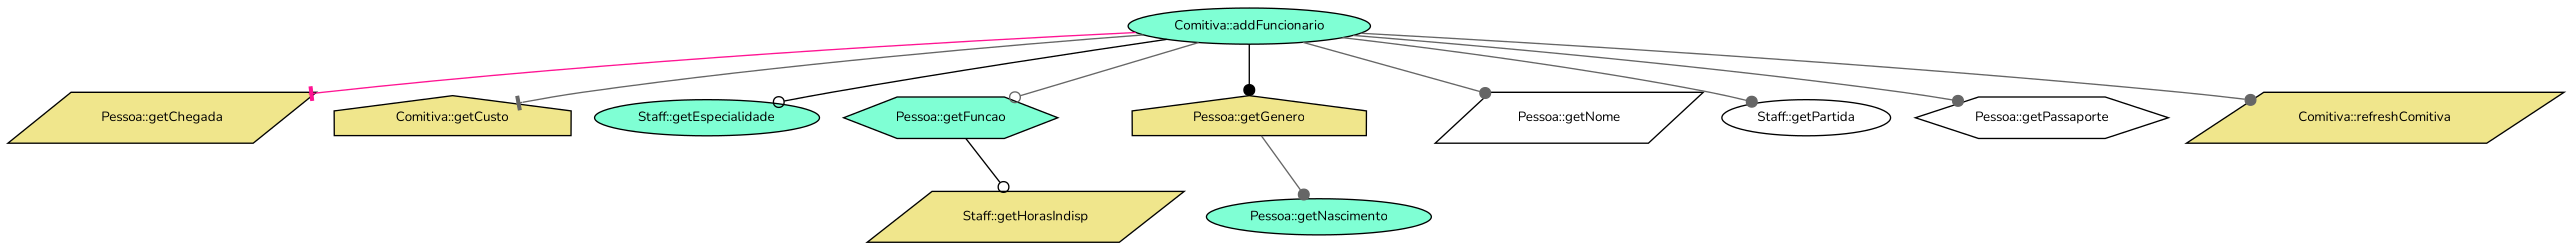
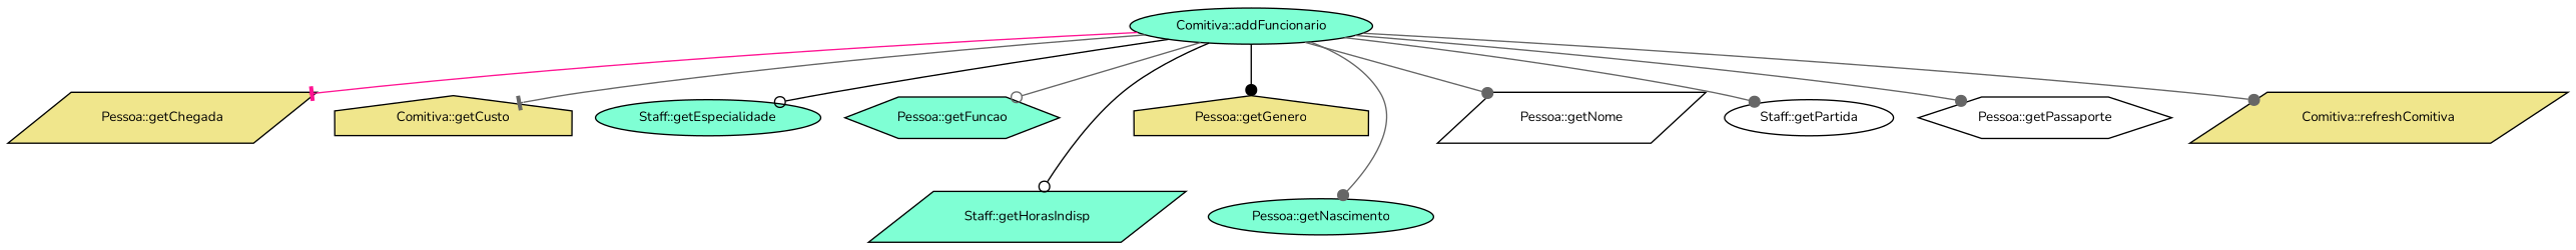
  digraph {
    fontname=Nunito
    rankdir=TB
    node [color=black fillcolor=aquamarine fontname=Nunito fontsize=10 shape=ellipse style=filled]
    edge [arrowhead=dot color=gray40 fontname=Nunito fontsize=10 labelfontname=Helvetica labelfontsize=10 style=solid]
    n1 [fontcolor=black height=0.2 label="Comitiva::addFuncionario" width=0.4]
    n2 [fillcolor=khaki height=0.2 label="Pessoa::getChegada" shape=parallelogram width=0.4]
    n3 [fillcolor=khaki height=0.2 label="Comitiva::getCusto" shape=house width=0.4]
    n4 [height=0.2 label="Staff::getEspecialidade" width=0.4]
    n5 [height=0.2 label="Pessoa::getFuncao" shape=hexagon width=0.4]
    n6 [fillcolor=khaki height=0.2 label="Pessoa::getGenero" shape=house width=0.4]
-   n7 [fillcolor=khaki height=0.2 label="Staff::getHorasIndisp" shape=parallelogram width=0.4]
+   n7 [height=0.2 label="Staff::getHorasIndisp" shape=parallelogram width=0.4]
    n8 [height=0.2 label="Pessoa::getNascimento" width=0.4]
    n9 [fillcolor=white height=0.2 label="Pessoa::getNome" shape=parallelogram width=0.4]
    n10 [fillcolor=white height=0.2 label="Staff::getPartida" width=0.4]
    n11 [fillcolor=white height=0.2 label="Pessoa::getPassaporte" shape=hexagon width=0.4]
    n12 [fillcolor=khaki height=0.2 label="Comitiva::refreshComitiva" shape=parallelogram width=0.4]
    n1 -> n2 [arrowhead=tee color=deeppink]
    n1 -> n3 [arrowhead=tee]
    n1 -> n4 [arrowhead=odot color=black]
    n1 -> n5 [arrowhead=odot]
    n1 -> n6 [color=black]
-   n5 -> n7 [arrowhead=odot color=black]
-   n6 -> n8
+   n1 -> n7 [arrowhead=odot color=black]
+   n1 -> n8
    n1 -> n9
    n1 -> n10
    n1 -> n11
    n1 -> n12
  }
